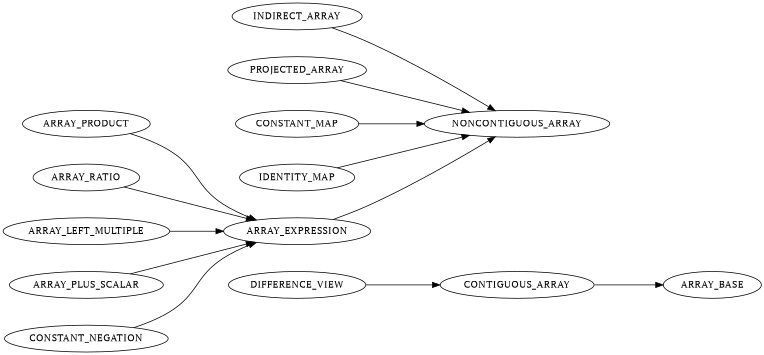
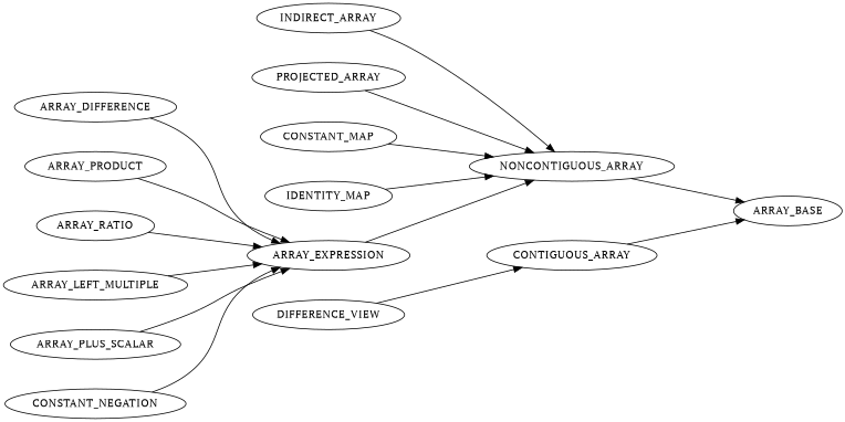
  digraph {
    fontname="PT Serif"
    nodesep=.5
    rankdir=LR
    ranksep=1
    node [fontname="PT Serif"]
    edge [fontname="PT Serif"]
    CONTIGUOUS_ARRAY
    NONCONTIGUOUS_ARRAY
    n3 [label=DIFFERENCE_VIEW]
    INDIRECT_ARRAY
    PROJECTED_ARRAY
    CONSTANT_MAP
    IDENTITY_MAP
    ARRAY_EXPRESSION
+   ARRAY_DIFFERENCE
    ARRAY_PRODUCT
    ARRAY_RATIO
    ARRAY_LEFT_MULTIPLE
    ARRAY_PLUS_SCALAR
    n14 [facesize=5 label=CONSTANT_NEGATION]
    ARRAY_BASE
    subgraph sub_1 {
      rank=same
      CONTIGUOUS_ARRAY
      NONCONTIGUOUS_ARRAY
    }
    subgraph sub_2 {
      rank=same
      n3
      INDIRECT_ARRAY
      PROJECTED_ARRAY
      CONSTANT_MAP
      IDENTITY_MAP
      ARRAY_EXPRESSION
    }
    subgraph sub_3 {
      rank=same
+     ARRAY_DIFFERENCE
      ARRAY_PRODUCT
      ARRAY_RATIO
      ARRAY_LEFT_MULTIPLE
      ARRAY_PLUS_SCALAR
      n14
    }
    CONTIGUOUS_ARRAY -> ARRAY_BASE
+   NONCONTIGUOUS_ARRAY -> ARRAY_BASE
    n3 -> CONTIGUOUS_ARRAY
    INDIRECT_ARRAY -> NONCONTIGUOUS_ARRAY
    PROJECTED_ARRAY -> NONCONTIGUOUS_ARRAY
    CONSTANT_MAP -> NONCONTIGUOUS_ARRAY
    IDENTITY_MAP -> NONCONTIGUOUS_ARRAY
    ARRAY_EXPRESSION -> NONCONTIGUOUS_ARRAY
+   ARRAY_DIFFERENCE -> ARRAY_EXPRESSION
    ARRAY_PRODUCT -> ARRAY_EXPRESSION
    ARRAY_RATIO -> ARRAY_EXPRESSION
    ARRAY_LEFT_MULTIPLE -> ARRAY_EXPRESSION
    ARRAY_PLUS_SCALAR -> ARRAY_EXPRESSION
    n14 -> ARRAY_EXPRESSION
  }
